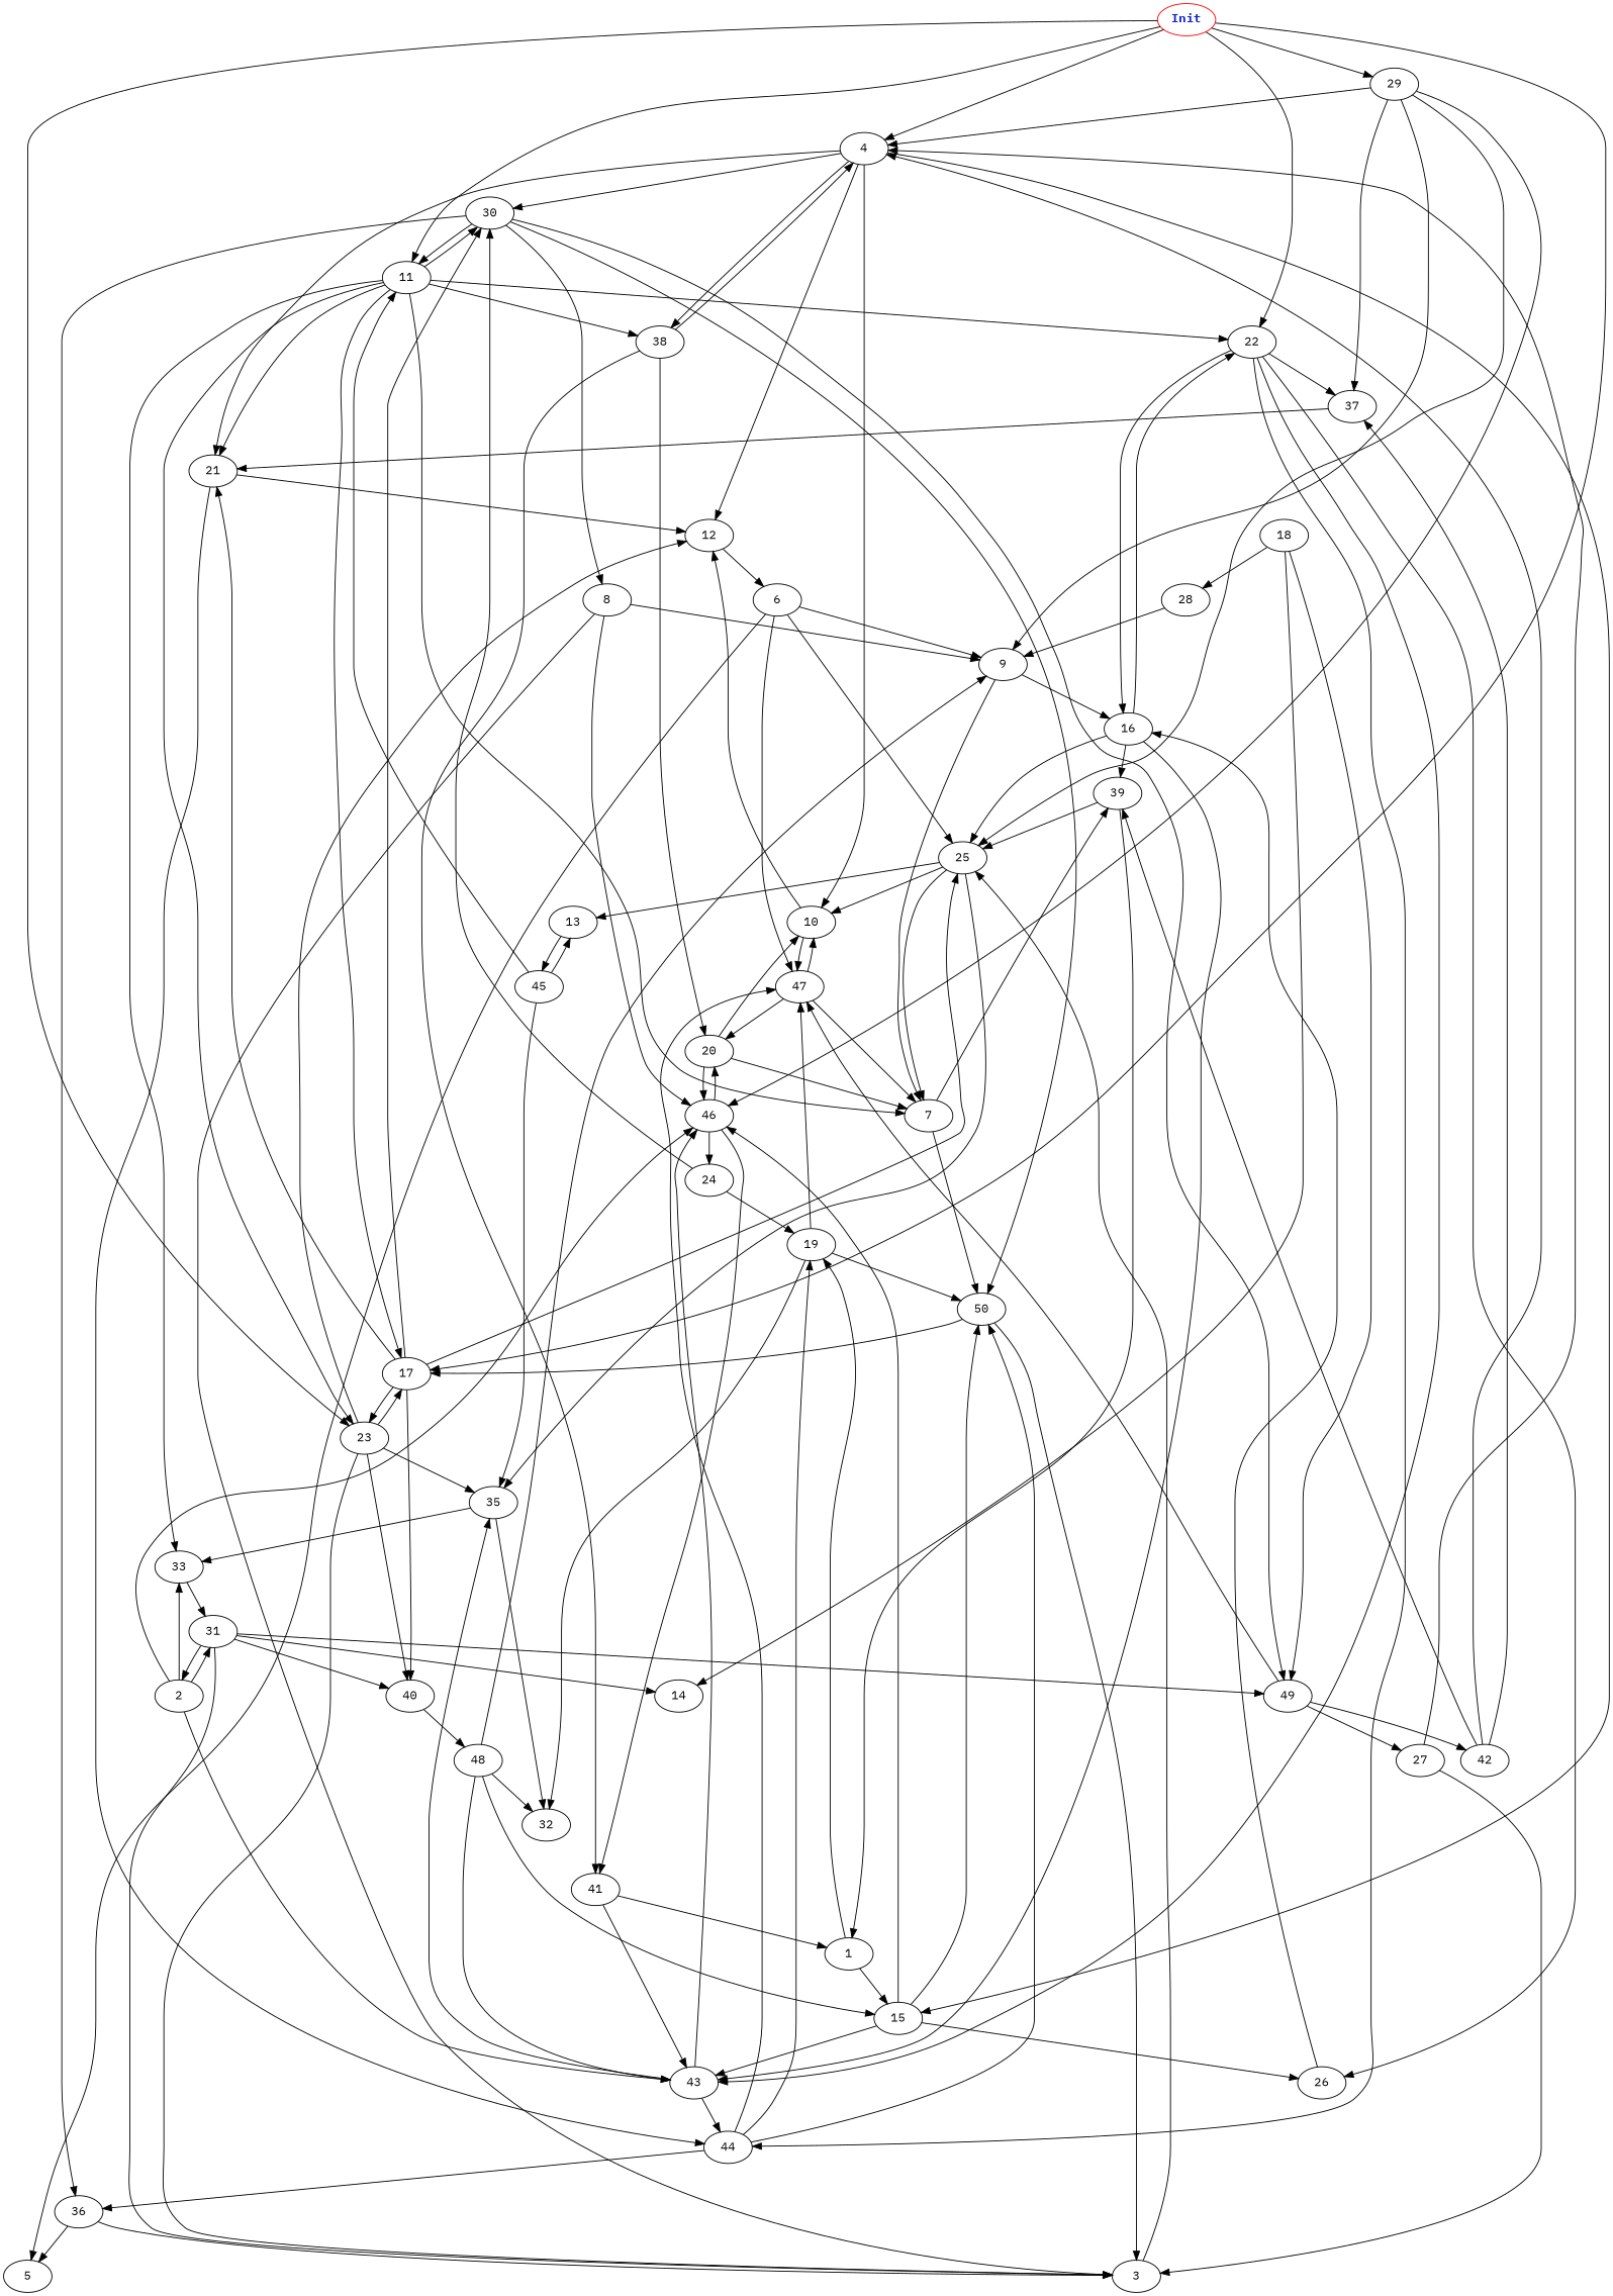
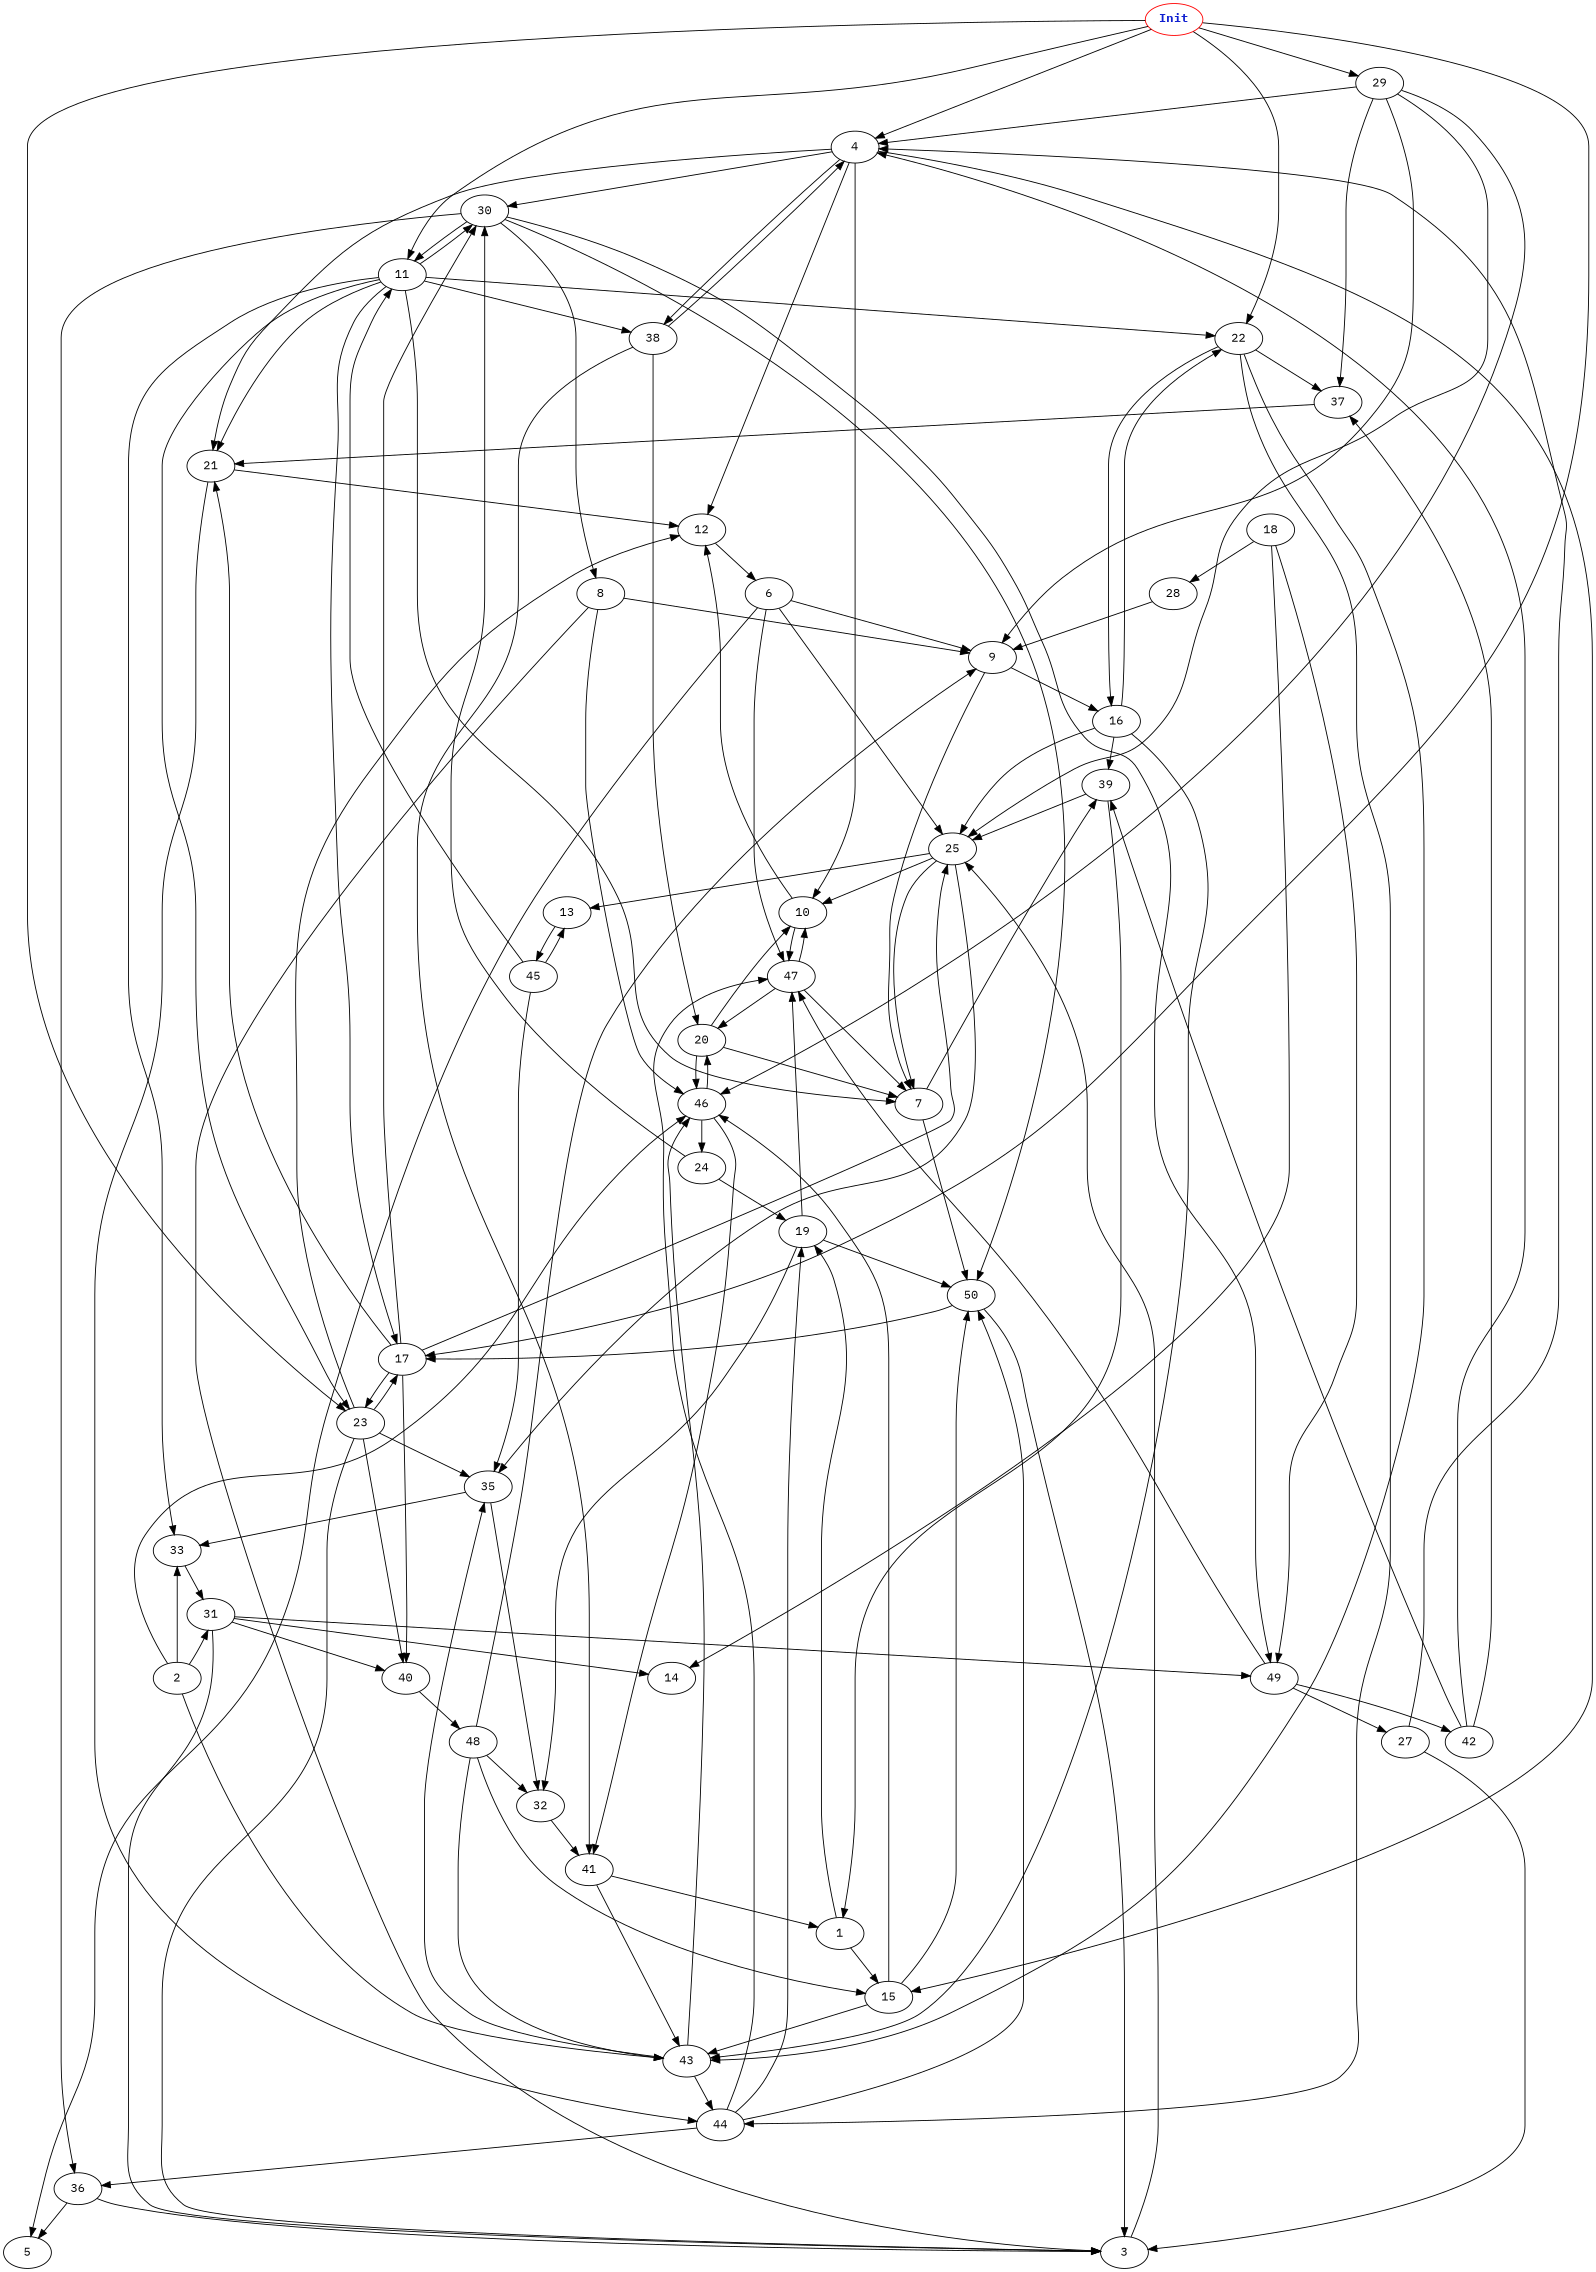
  digraph {
    fontname="IBM Plex Mono"
    node [fontname="IBM Plex Mono"]
    edge [fontname="IBM Plex Mono" weight=1.0]
    n1 [color=red fontcolor="#1020d0" label=<<b>Init</b>>]
    4
    22
    11
    29
    17
    23
    30
    38
    21
    15
    10
    12
    37
    43
-   26
    16
    44
    7
    33
    9
    25
    46
    40
    3
    35
    36
    5
    50
    49
    8
    20
    41
    47
    39
    19
    31
    13
    24
    48
    32
    6
    42
    27
    1
    2
    14
    45
    18
    28
    n1 -> 4 [weight=7.0]
    n1 -> 22 [weight=8.0]
    n1 -> 11
    n1 -> 29 [weight=2.0]
    n1 -> 17
    n1 -> 23 [weight=3.0]
    4 -> 30 [weight=5.0]
    4 -> 38 [weight=4.0]
    4 -> 21 [weight=9.0]
    4 -> 15 [weight=3.0]
    4 -> 10 [weight=7.0]
    4 -> 12
    22 -> 37 [weight=7.0]
    22 -> 43 [weight=4.0]
-   22 -> 26 [weight=8.0]
    22 -> 16 [weight=4.0]
    22 -> 44 [weight=6.0]
    11 -> 22 [weight=9.0]
    11 -> 17 [weight=3.0]
    11 -> 23 [weight=3.0]
    11 -> 30 [weight=5.0]
    11 -> 38 [weight=9.0]
    11 -> 21
    11 -> 7 [weight=4.0]
    11 -> 33 [weight=6.0]
    29 -> 4 [weight=9.0]
    29 -> 37 [weight=4.0]
    29 -> 9 [weight=4.0]
    29 -> 25 [weight=6.0]
    29 -> 46 [weight=5.0]
    17 -> 23
    17 -> 30
    17 -> 21
    17 -> 25 [weight=2.0]
    17 -> 40 [weight=8.0]
    23 -> 17 [weight=7.0]
    23 -> 12 [weight=5.0]
    23 -> 40 [weight=7.0]
    23 -> 3 [weight=5.0]
    23 -> 35 [weight=8.0]
    30 -> 11 [weight=4.0]
    30 -> 36 [weight=8.0]
    30 -> 50
    30 -> 49
    30 -> 8 [weight=6.0]
    38 -> 4 [weight=9.0]
    38 -> 20 [weight=5.0]
    38 -> 41 [weight=6.0]
    21 -> 12 [weight=5.0]
    21 -> 44 [weight=9.0]
    15 -> 43 [weight=7.0]
-   15 -> 26
    15 -> 46 [weight=7.0]
    15 -> 50 [weight=9.0]
    10 -> 12
    10 -> 47
    12 -> 6
    37 -> 21 [weight=7.0]
    43 -> 44
    43 -> 46 [weight=8.0]
    43 -> 35 [weight=6.0]
-   26 -> 16 [weight=4.0]
    16 -> 22 [weight=8.0]
    16 -> 43
    16 -> 25 [weight=4.0]
    16 -> 39 [weight=9.0]
    44 -> 36 [weight=5.0]
    44 -> 50 [weight=6.0]
    44 -> 47 [weight=2.0]
    44 -> 19
    7 -> 50 [weight=3.0]
    7 -> 39 [weight=6.0]
    33 -> 31 [weight=8.0]
    9 -> 16 [weight=2.0]
    9 -> 7 [weight=3.0]
    25 -> 10 [weight=6.0]
    25 -> 7
    25 -> 35 [weight=8.0]
    25 -> 13 [weight=5.0]
    46 -> 20 [weight=8.0]
    46 -> 41 [weight=3.0]
    46 -> 24
    40 -> 48 [weight=7.0]
    3 -> 25 [weight=7.0]
    35 -> 33
    35 -> 32 [weight=7.0]
    36 -> 3 [weight=4.0]
    36 -> 5
    50 -> 17 [weight=3.0]
    50 -> 3 [weight=5.0]
    49 -> 47 [weight=4.0]
    49 -> 42 [weight=8.0]
    49 -> 27 [weight=2.0]
    8 -> 9 [weight=2.0]
    8 -> 46 [weight=5.0]
    8 -> 3 [weight=2.0]
    20 -> 10 [weight=2.0]
    20 -> 7
    20 -> 46 [weight=2.0]
    41 -> 43
    41 -> 1 [weight=2.0]
    47 -> 10 [weight=2.0]
    47 -> 7
    47 -> 20 [weight=5.0]
    39 -> 25
    39 -> 1 [weight=4.0]
    19 -> 50
    19 -> 47 [weight=6.0]
    19 -> 32 [weight=3.0]
    31 -> 40 [weight=7.0]
    31 -> 3
    31 -> 49
-   31 -> 2 [weight=6.0]
    31 -> 14 [weight=8.0]
    13 -> 45 [weight=4.0]
    24 -> 30 [weight=9.0]
    24 -> 19 [weight=6.0]
    48 -> 15 [weight=7.0]
    48 -> 43 [weight=2.0]
    48 -> 9
    48 -> 32 [weight=9.0]
+   32 -> 41 [weight=7.0]
    6 -> 9
    6 -> 25 [weight=4.0]
    6 -> 5 [weight=3.0]
    6 -> 47 [weight=2.0]
    42 -> 4 [weight=9.0]
    42 -> 37 [weight=7.0]
    42 -> 39
    27 -> 4 [weight=6.0]
    27 -> 3 [weight=6.0]
    1 -> 15 [weight=5.0]
    1 -> 19 [weight=5.0]
    2 -> 43 [weight=7.0]
    2 -> 33 [weight=7.0]
    2 -> 46
    2 -> 31 [weight=8.0]
    45 -> 11 [weight=9.0]
    45 -> 35 [weight=7.0]
    45 -> 13 [weight=2.0]
    18 -> 49 [weight=5.0]
    18 -> 14 [weight=6.0]
    18 -> 28 [weight=2.0]
    28 -> 9 [weight=6.0]
  }
